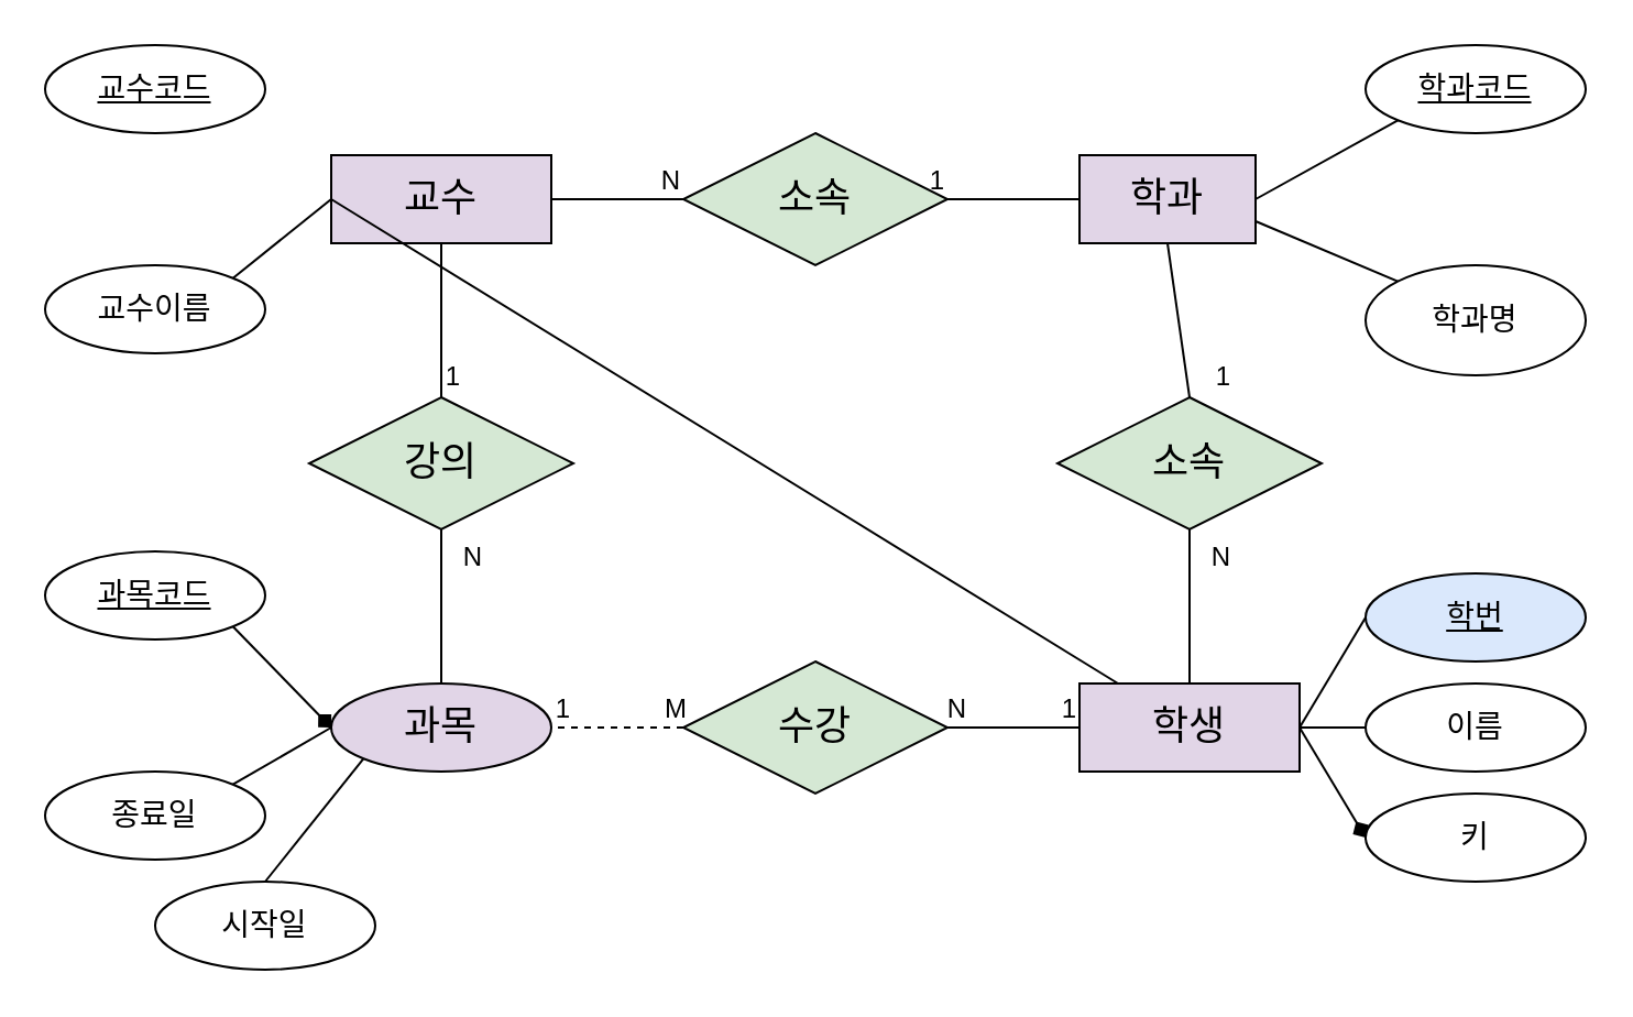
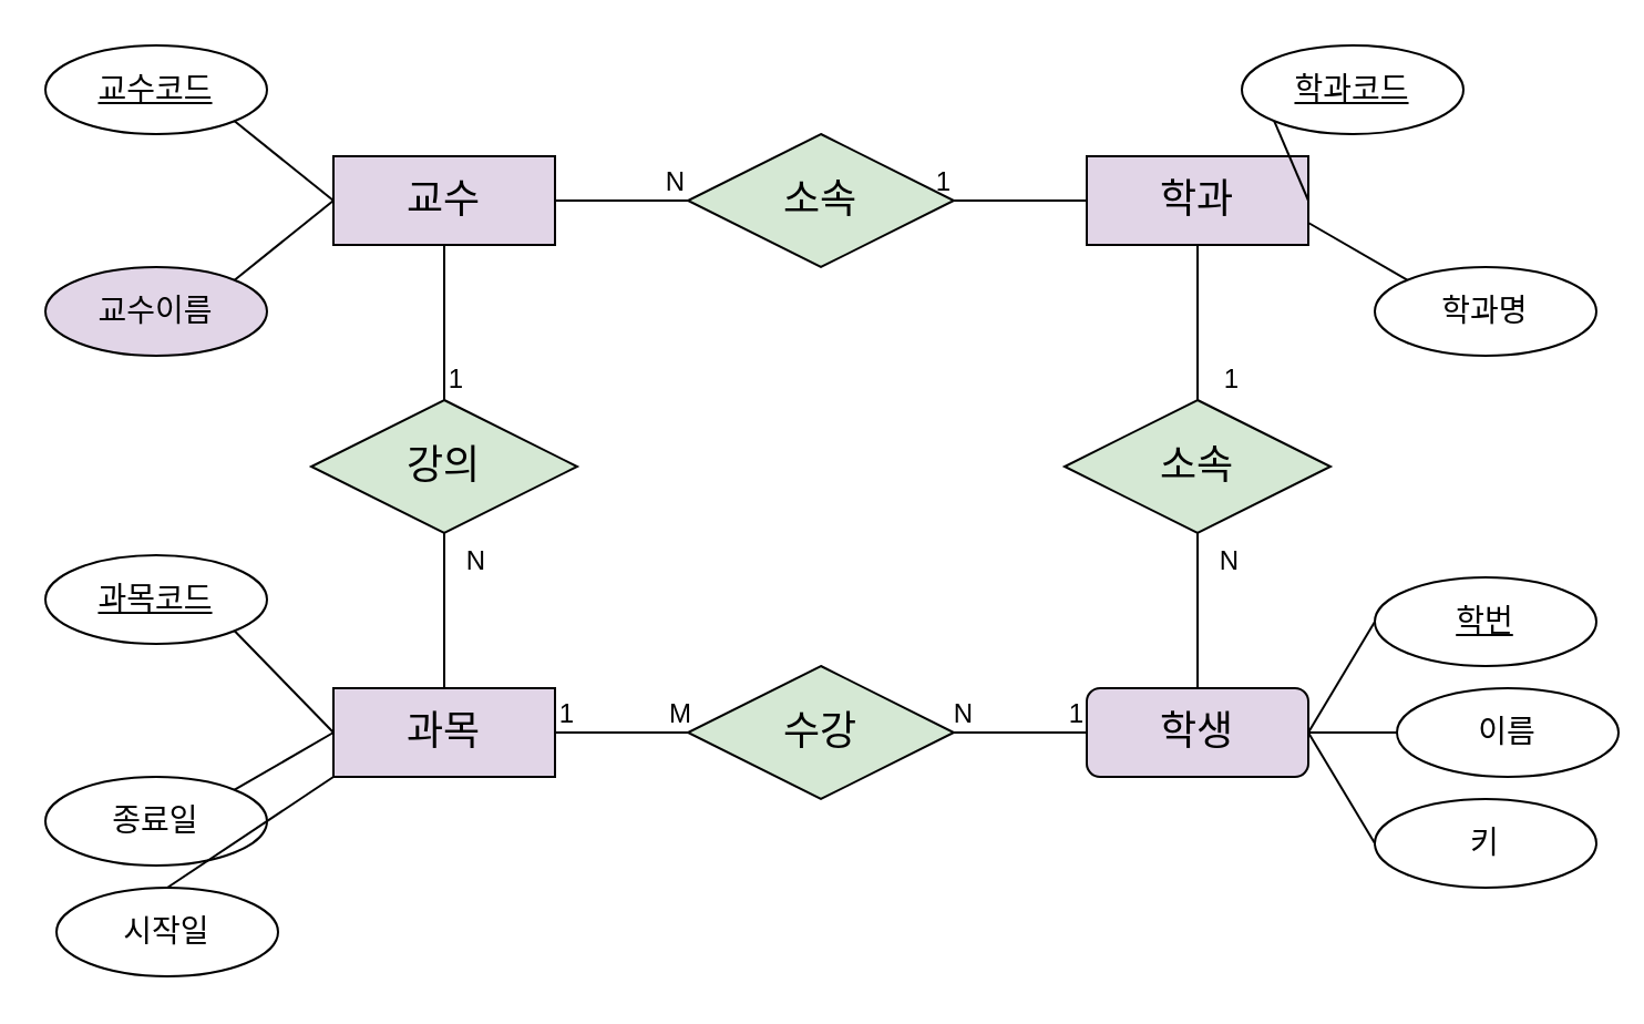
  <mxCell id="0" />
  <mxCell id="1" parent="0" />
  <mxCell id="2" value="" style="endArrow=none;html=1;rounded=0;exitX=0;exitY=0.5;exitDx=0;exitDy=0;entryX=1;entryY=0.5;entryDx=0;entryDy=0;" edge="1" parent="1" source="22" target="22"><mxGeometry relative="1" as="geometry"><mxPoint x="300" y="300" as="sourcePoint" /><mxPoint x="460" y="300" as="targetPoint" /></mxGeometry></mxCell>
  <mxCell id="3" value="M" style="resizable=0;html=1;whiteSpace=wrap;align=left;verticalAlign=bottom;" connectable="0" vertex="1" parent="2"><mxGeometry x="-1" relative="1" as="geometry"><mxPoint x="-10" as="offset" /></mxGeometry></mxCell>
  <mxCell id="4" value="N" style="resizable=0;html=1;whiteSpace=wrap;align=right;verticalAlign=bottom;" connectable="0" vertex="1" parent="2"><mxGeometry x="1" relative="1" as="geometry"><mxPoint x="10" as="offset" /></mxGeometry></mxCell>
  <mxCell id="5" value="&lt;font style=&quot;font-size: 18px;&quot;&gt;소속&lt;/font&gt;" style="shape=rhombus;perimeter=rhombusPerimeter;whiteSpace=wrap;html=1;align=center;fillColor=#D5E8D4;" vertex="1" parent="1"><mxGeometry x="310" y="60" width="120" height="60" as="geometry" /></mxCell>
  <mxCell id="6" value="" style="endArrow=none;html=1;rounded=0;entryX=0;entryY=0.5;entryDx=0;entryDy=0;exitX=1;exitY=0.5;exitDx=0;exitDy=0;" edge="1" parent="1" source="8" target="5"><mxGeometry relative="1" as="geometry"><mxPoint x="200" y="100" as="sourcePoint" /><mxPoint x="510" y="400" as="targetPoint" /><Array as="points" /></mxGeometry></mxCell>
  <mxCell id="7" value="N" style="resizable=0;html=1;whiteSpace=wrap;align=right;verticalAlign=bottom;" connectable="0" vertex="1" parent="6"><mxGeometry x="1" relative="1" as="geometry" /></mxCell>
  <mxCell id="8" value="&lt;font style=&quot;font-size: 18px;&quot;&gt;교수&lt;/font&gt;" style="whiteSpace=wrap;html=1;align=center;fillColor=#E1D5E7;" vertex="1" parent="1"><mxGeometry x="150" y="70" width="100" height="40" as="geometry" /></mxCell>
  <mxCell id="9" value="" style="endArrow=none;html=1;rounded=0;entryX=1;entryY=0.5;entryDx=0;entryDy=0;exitX=0;exitY=0.5;exitDx=0;exitDy=0;" edge="1" parent="1" source="11" target="5"><mxGeometry relative="1" as="geometry"><mxPoint x="510" y="90" as="sourcePoint" /><mxPoint x="510" y="400" as="targetPoint" /></mxGeometry></mxCell>
  <mxCell id="10" value="1" style="resizable=0;html=1;whiteSpace=wrap;align=right;verticalAlign=bottom;" connectable="0" vertex="1" parent="9"><mxGeometry x="1" relative="1" as="geometry" /></mxCell>
- <mxCell id="11" value="&lt;font style=&quot;font-size: 18px;&quot;&gt;학과&lt;/font&gt;" style="whiteSpace=wrap;html=1;align=center;fillColor=#E1D5E7;" vertex="1" parent="1"><mxGeometry x="490" y="70" width="80" height="40" as="geometry" /></mxCell>
+ <mxCell id="11" value="&lt;font style=&quot;font-size: 18px;&quot;&gt;학과&lt;/font&gt;" style="whiteSpace=wrap;html=1;align=center;fillColor=#E1D5E7;" vertex="1" parent="1"><mxGeometry x="490" y="70" width="100" height="40" as="geometry" /></mxCell>
  <mxCell id="12" value="&lt;font style=&quot;font-size: 18px;&quot;&gt;소속&lt;/font&gt;" style="shape=rhombus;perimeter=rhombusPerimeter;whiteSpace=wrap;html=1;align=center;fillColor=#D5E8D4;" vertex="1" parent="1"><mxGeometry x="480" y="180" width="120" height="60" as="geometry" /></mxCell>
  <mxCell id="13" value="" style="endArrow=none;html=1;rounded=0;exitX=0.5;exitY=1;exitDx=0;exitDy=0;entryX=0.5;entryY=0;entryDx=0;entryDy=0;" edge="1" parent="1" source="11" target="12"><mxGeometry relative="1" as="geometry"><mxPoint x="300" y="300" as="sourcePoint" /><mxPoint x="460" y="300" as="targetPoint" /></mxGeometry></mxCell>
  <mxCell id="14" value="1" style="resizable=0;html=1;whiteSpace=wrap;align=right;verticalAlign=bottom;" connectable="0" vertex="1" parent="13"><mxGeometry x="1" relative="1" as="geometry"><mxPoint x="20" y="-1" as="offset" /></mxGeometry></mxCell>
- <mxCell id="15" value="&lt;span style=&quot;font-size: 18px;&quot;&gt;학생&lt;/span&gt;" style="whiteSpace=wrap;html=1;align=center;fillColor=#E1D5E7;" vertex="1" parent="1"><mxGeometry x="490" y="310" width="100" height="40" as="geometry" /></mxCell>
+ <mxCell id="15" value="&lt;span style=&quot;font-size: 18px;&quot;&gt;학생&lt;/span&gt;" style="whiteSpace=wrap;html=1;align=center;fillColor=#E1D5E7;rounded=1;" vertex="1" parent="1"><mxGeometry x="490" y="310" width="100" height="40" as="geometry" /></mxCell>
  <mxCell id="16" value="" style="endArrow=none;html=1;rounded=0;entryX=0.5;entryY=1;entryDx=0;entryDy=0;exitX=0.5;exitY=0;exitDx=0;exitDy=0;" edge="1" parent="1" source="15" target="12"><mxGeometry relative="1" as="geometry"><mxPoint x="300" y="300" as="sourcePoint" /><mxPoint x="460" y="300" as="targetPoint" /></mxGeometry></mxCell>
  <mxCell id="17" value="N" style="resizable=0;html=1;whiteSpace=wrap;align=right;verticalAlign=bottom;" connectable="0" vertex="1" parent="16"><mxGeometry x="1" relative="1" as="geometry"><mxPoint x="20" y="21" as="offset" /></mxGeometry></mxCell>
  <mxCell id="18" value="" style="endArrow=none;html=1;rounded=0;exitX=0.5;exitY=1;exitDx=0;exitDy=0;" edge="1" parent="1" source="8"><mxGeometry relative="1" as="geometry"><mxPoint x="300" y="300" as="sourcePoint" /><mxPoint x="200" y="180" as="targetPoint" /></mxGeometry></mxCell>
  <mxCell id="19" value="1" style="resizable=0;html=1;whiteSpace=wrap;align=right;verticalAlign=bottom;" connectable="0" vertex="1" parent="18"><mxGeometry x="1" relative="1" as="geometry"><mxPoint x="10" y="-1" as="offset" /></mxGeometry></mxCell>
- <mxCell id="20" value="&lt;font style=&quot;font-size: 18px;&quot;&gt;과목&lt;/font&gt;" style="ellipse;whiteSpace=wrap;html=1;align=center;fillColor=#E1D5E7;" vertex="1" parent="1"><mxGeometry x="150" y="310" width="100" height="40" as="geometry" /></mxCell>
+ <mxCell id="20" value="&lt;font style=&quot;font-size: 18px;&quot;&gt;과목&lt;/font&gt;" style="whiteSpace=wrap;html=1;align=center;fillColor=#E1D5E7;" vertex="1" parent="1"><mxGeometry x="150" y="310" width="100" height="40" as="geometry" /></mxCell>
  <mxCell id="21" value="&lt;font style=&quot;font-size: 18px;&quot;&gt;강의&lt;/font&gt;" style="shape=rhombus;perimeter=rhombusPerimeter;whiteSpace=wrap;html=1;align=center;fillColor=#D5E8D4;" vertex="1" parent="1"><mxGeometry x="140" y="180" width="120" height="60" as="geometry" /></mxCell>
  <mxCell id="22" value="&lt;font style=&quot;font-size: 18px;&quot;&gt;수강&lt;/font&gt;" style="shape=rhombus;perimeter=rhombusPerimeter;whiteSpace=wrap;html=1;align=center;fillColor=#D5E8D4;" vertex="1" parent="1"><mxGeometry x="310" y="300" width="120" height="60" as="geometry" /></mxCell>
  <mxCell id="23" value="" style="endArrow=none;html=1;rounded=0;entryX=0;entryY=0.5;entryDx=0;entryDy=0;exitX=1;exitY=0.5;exitDx=0;exitDy=0;" edge="1" parent="1" source="22" target="15"><mxGeometry relative="1" as="geometry"><mxPoint x="300" y="300" as="sourcePoint" /><mxPoint x="460" y="300" as="targetPoint" /></mxGeometry></mxCell>
  <mxCell id="24" value="1" style="resizable=0;html=1;whiteSpace=wrap;align=right;verticalAlign=bottom;" connectable="0" vertex="1" parent="23"><mxGeometry x="1" relative="1" as="geometry" /></mxCell>
- <mxCell id="25" value="" style="endArrow=none;html=1;rounded=0;entryX=1;entryY=0.5;entryDx=0;entryDy=0;exitX=0;exitY=0.5;exitDx=0;exitDy=0;dashed=1;" edge="1" parent="1" source="22" target="20"><mxGeometry relative="1" as="geometry"><mxPoint x="300" y="300" as="sourcePoint" /><mxPoint x="460" y="300" as="targetPoint" /></mxGeometry></mxCell>
+ <mxCell id="25" value="" style="endArrow=none;html=1;rounded=0;entryX=1;entryY=0.5;entryDx=0;entryDy=0;exitX=0;exitY=0.5;exitDx=0;exitDy=0;" edge="1" parent="1" source="22" target="20"><mxGeometry relative="1" as="geometry"><mxPoint x="300" y="300" as="sourcePoint" /><mxPoint x="460" y="300" as="targetPoint" /></mxGeometry></mxCell>
  <mxCell id="26" value="1" style="resizable=0;html=1;whiteSpace=wrap;align=right;verticalAlign=bottom;" connectable="0" vertex="1" parent="25"><mxGeometry x="1" relative="1" as="geometry"><mxPoint x="10" as="offset" /></mxGeometry></mxCell>
  <mxCell id="27" value="" style="endArrow=none;html=1;rounded=0;entryX=0.5;entryY=1;entryDx=0;entryDy=0;exitX=0.5;exitY=0;exitDx=0;exitDy=0;" edge="1" parent="1" source="20" target="21"><mxGeometry relative="1" as="geometry"><mxPoint x="300" y="300" as="sourcePoint" /><mxPoint x="460" y="300" as="targetPoint" /></mxGeometry></mxCell>
  <mxCell id="28" value="N" style="resizable=0;html=1;whiteSpace=wrap;align=right;verticalAlign=bottom;" connectable="0" vertex="1" parent="27"><mxGeometry x="1" relative="1" as="geometry"><mxPoint x="20" y="21" as="offset" /></mxGeometry></mxCell>
  <mxCell id="29" value="" style="endArrow=none;html=1;rounded=0;exitX=1;exitY=0.5;exitDx=0;exitDy=0;entryX=0;entryY=1;entryDx=0;entryDy=0;" edge="1" parent="1" source="11" target="30"><mxGeometry relative="1" as="geometry"><mxPoint x="510" y="30" as="sourcePoint" /><mxPoint x="640" y="60" as="targetPoint" /></mxGeometry></mxCell>
- <mxCell id="30" value="&lt;font style=&quot;font-size: 14px;&quot;&gt;학과코드&lt;/font&gt;" style="ellipse;whiteSpace=wrap;html=1;align=center;fontStyle=4;" vertex="1" parent="1"><mxGeometry x="620" y="20" width="100" height="40" as="geometry" /></mxCell>
+ <mxCell id="30" value="&lt;font style=&quot;font-size: 14px;&quot;&gt;학과코드&lt;/font&gt;" style="ellipse;whiteSpace=wrap;html=1;align=center;fontStyle=4;" vertex="1" parent="1"><mxGeometry x="560" y="20" width="100" height="40" as="geometry" /></mxCell>
  <mxCell id="31" value="" style="endArrow=none;html=1;rounded=0;exitX=1;exitY=0.75;exitDx=0;exitDy=0;entryX=0;entryY=0;entryDx=0;entryDy=0;" edge="1" parent="1" source="11" target="32"><mxGeometry relative="1" as="geometry"><mxPoint x="530" y="150" as="sourcePoint" /><mxPoint x="630" y="130" as="targetPoint" /></mxGeometry></mxCell>
- <mxCell id="32" value="&lt;font style=&quot;font-size: 14px;&quot;&gt;학과명&lt;/font&gt;" style="ellipse;whiteSpace=wrap;html=1;align=center;" vertex="1" parent="1"><mxGeometry x="620" y="120" width="100" height="50" as="geometry" /></mxCell>
- <mxCell id="33" value="&lt;font style=&quot;font-size: 14px;&quot;&gt;학번&lt;/font&gt;" style="ellipse;whiteSpace=wrap;html=1;align=center;fontStyle=4;fillColor=#dae8fc;" vertex="1" parent="1"><mxGeometry x="620" y="260" width="100" height="40" as="geometry" /></mxCell>
- <mxCell id="34" value="&lt;font style=&quot;font-size: 14px;&quot;&gt;이름&lt;/font&gt;" style="ellipse;whiteSpace=wrap;html=1;align=center;" vertex="1" parent="1"><mxGeometry x="620" y="310" width="100" height="40" as="geometry" /></mxCell>
+ <mxCell id="32" value="&lt;font style=&quot;font-size: 14px;&quot;&gt;학과명&lt;/font&gt;" style="ellipse;whiteSpace=wrap;html=1;align=center;" vertex="1" parent="1"><mxGeometry x="620" y="120" width="100" height="40" as="geometry" /></mxCell>
+ <mxCell id="33" value="&lt;font style=&quot;font-size: 14px;&quot;&gt;학번&lt;/font&gt;" style="ellipse;whiteSpace=wrap;html=1;align=center;fontStyle=4;" vertex="1" parent="1"><mxGeometry x="620" y="260" width="100" height="40" as="geometry" /></mxCell>
+ <mxCell id="34" value="&lt;font style=&quot;font-size: 14px;&quot;&gt;이름&lt;/font&gt;" style="ellipse;whiteSpace=wrap;html=1;align=center;" vertex="1" parent="1"><mxGeometry x="630" y="310" width="100" height="40" as="geometry" /></mxCell>
  <mxCell id="35" value="&lt;font style=&quot;font-size: 14px;&quot;&gt;키&lt;/font&gt;" style="ellipse;whiteSpace=wrap;html=1;align=center;" vertex="1" parent="1"><mxGeometry x="620" y="360" width="100" height="40" as="geometry" /></mxCell>
  <mxCell id="36" value="" style="endArrow=none;html=1;rounded=0;entryX=0;entryY=0.5;entryDx=0;entryDy=0;exitX=1;exitY=0.5;exitDx=0;exitDy=0;" edge="1" parent="1" source="15" target="34"><mxGeometry relative="1" as="geometry"><mxPoint x="340" y="270" as="sourcePoint" /><mxPoint x="500" y="270" as="targetPoint" /></mxGeometry></mxCell>
- <mxCell id="37" value="" style="endArrow=diamond;html=1;rounded=0;entryX=0;entryY=0.5;entryDx=0;entryDy=0;exitX=1;exitY=0.5;exitDx=0;exitDy=0;" edge="1" parent="1" source="15" target="35"><mxGeometry relative="1" as="geometry"><mxPoint x="300" y="238.95" as="sourcePoint" /><mxPoint x="460" y="238.95" as="targetPoint" /></mxGeometry></mxCell>
+ <mxCell id="37" value="" style="endArrow=none;html=1;rounded=0;entryX=0;entryY=0.5;entryDx=0;entryDy=0;exitX=1;exitY=0.5;exitDx=0;exitDy=0;" edge="1" parent="1" source="15" target="35"><mxGeometry relative="1" as="geometry"><mxPoint x="300" y="238.95" as="sourcePoint" /><mxPoint x="460" y="238.95" as="targetPoint" /></mxGeometry></mxCell>
  <mxCell id="38" value="" style="endArrow=none;html=1;rounded=0;entryX=0;entryY=0.5;entryDx=0;entryDy=0;exitX=1;exitY=0.5;exitDx=0;exitDy=0;" edge="1" parent="1" source="15" target="33"><mxGeometry relative="1" as="geometry"><mxPoint x="300" y="310" as="sourcePoint" /><mxPoint x="460" y="310" as="targetPoint" /></mxGeometry></mxCell>
- <mxCell id="39" value="" style="endArrow=none;html=1;rounded=0;exitX=0;exitY=0.5;exitDx=0;exitDy=0;" edge="1" parent="1" target="15" source="8"><mxGeometry relative="1" as="geometry"><mxPoint x="10" y="90" as="sourcePoint" /><mxPoint x="60" y="60" as="targetPoint" /></mxGeometry></mxCell>
+ <mxCell id="39" value="" style="endArrow=none;html=1;rounded=0;exitX=0;exitY=0.5;exitDx=0;exitDy=0;entryX=1;entryY=1;entryDx=0;entryDy=0;" edge="1" parent="1" target="40" source="8"><mxGeometry relative="1" as="geometry"><mxPoint x="10" y="90" as="sourcePoint" /><mxPoint x="60" y="60" as="targetPoint" /></mxGeometry></mxCell>
  <mxCell id="40" value="&lt;font style=&quot;font-size: 14px;&quot;&gt;교수코드&lt;/font&gt;" style="ellipse;whiteSpace=wrap;html=1;align=center;fontStyle=4;" vertex="1" parent="1"><mxGeometry x="20" y="20" width="100" height="40" as="geometry" /></mxCell>
  <mxCell id="41" value="" style="endArrow=none;html=1;rounded=0;exitX=0;exitY=0.5;exitDx=0;exitDy=0;entryX=1;entryY=0;entryDx=0;entryDy=0;" edge="1" parent="1" target="42" source="8"><mxGeometry relative="1" as="geometry"><mxPoint x="10" y="100" as="sourcePoint" /><mxPoint x="50" y="130" as="targetPoint" /></mxGeometry></mxCell>
- <mxCell id="42" value="&lt;font style=&quot;font-size: 14px;&quot;&gt;교수이름&lt;/font&gt;" style="ellipse;whiteSpace=wrap;html=1;align=center;" vertex="1" parent="1"><mxGeometry x="20" y="120" width="100" height="40" as="geometry" /></mxCell>
+ <mxCell id="42" value="&lt;font style=&quot;font-size: 14px;&quot;&gt;교수이름&lt;/font&gt;" style="ellipse;whiteSpace=wrap;html=1;align=center;fillColor=#e1d5e7;" vertex="1" parent="1"><mxGeometry x="20" y="120" width="100" height="40" as="geometry" /></mxCell>
  <mxCell id="43" value="&lt;font style=&quot;font-size: 14px;&quot;&gt;과목코드&lt;/font&gt;" style="ellipse;whiteSpace=wrap;html=1;align=center;fontStyle=4;" vertex="1" parent="1"><mxGeometry x="20" y="250" width="100" height="40" as="geometry" /></mxCell>
  <mxCell id="44" value="&lt;font style=&quot;font-size: 14px;&quot;&gt;종료일&lt;/font&gt;" style="ellipse;whiteSpace=wrap;html=1;align=center;" vertex="1" parent="1"><mxGeometry x="20" y="350" width="100" height="40" as="geometry" /></mxCell>
- <mxCell id="45" value="&lt;font style=&quot;font-size: 14px;&quot;&gt;시작일&lt;/font&gt;" style="ellipse;whiteSpace=wrap;html=1;align=center;" vertex="1" parent="1"><mxGeometry x="70" y="400" width="100" height="40" as="geometry" /></mxCell>
+ <mxCell id="45" value="&lt;font style=&quot;font-size: 14px;&quot;&gt;시작일&lt;/font&gt;" style="ellipse;whiteSpace=wrap;html=1;align=center;" vertex="1" parent="1"><mxGeometry x="25" y="400" width="100" height="40" as="geometry" /></mxCell>
  <mxCell id="46" value="" style="endArrow=none;html=1;rounded=0;exitX=0.5;exitY=0;exitDx=0;exitDy=0;entryX=0;entryY=1;entryDx=0;entryDy=0;" edge="1" parent="1" source="45" target="20"><mxGeometry relative="1" as="geometry"><mxPoint x="280" y="490" as="sourcePoint" /><mxPoint x="440" y="490" as="targetPoint" /></mxGeometry></mxCell>
  <mxCell id="47" value="" style="endArrow=none;html=1;rounded=0;exitX=1;exitY=0;exitDx=0;exitDy=0;entryX=0;entryY=0.5;entryDx=0;entryDy=0;" edge="1" parent="1" source="44" target="20"><mxGeometry relative="1" as="geometry"><mxPoint x="250" y="440" as="sourcePoint" /><mxPoint x="410" y="440" as="targetPoint" /></mxGeometry></mxCell>
- <mxCell id="48" value="" style="endArrow=diamond;html=1;rounded=0;exitX=1;exitY=1;exitDx=0;exitDy=0;entryX=0;entryY=0.5;entryDx=0;entryDy=0;" edge="1" parent="1" source="43" target="20"><mxGeometry relative="1" as="geometry"><mxPoint x="210" y="310" as="sourcePoint" /><mxPoint x="370" y="310" as="targetPoint" /></mxGeometry></mxCell>
+ <mxCell id="48" value="" style="endArrow=none;html=1;rounded=0;exitX=1;exitY=1;exitDx=0;exitDy=0;entryX=0;entryY=0.5;entryDx=0;entryDy=0;" edge="1" parent="1" source="43" target="20"><mxGeometry relative="1" as="geometry"><mxPoint x="210" y="310" as="sourcePoint" /><mxPoint x="370" y="310" as="targetPoint" /></mxGeometry></mxCell>
